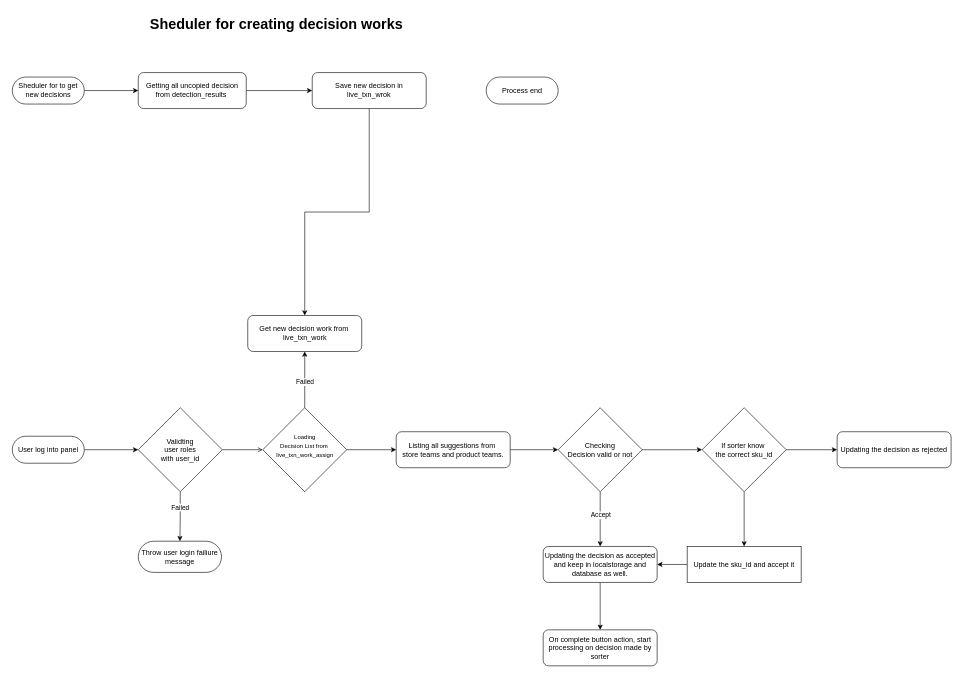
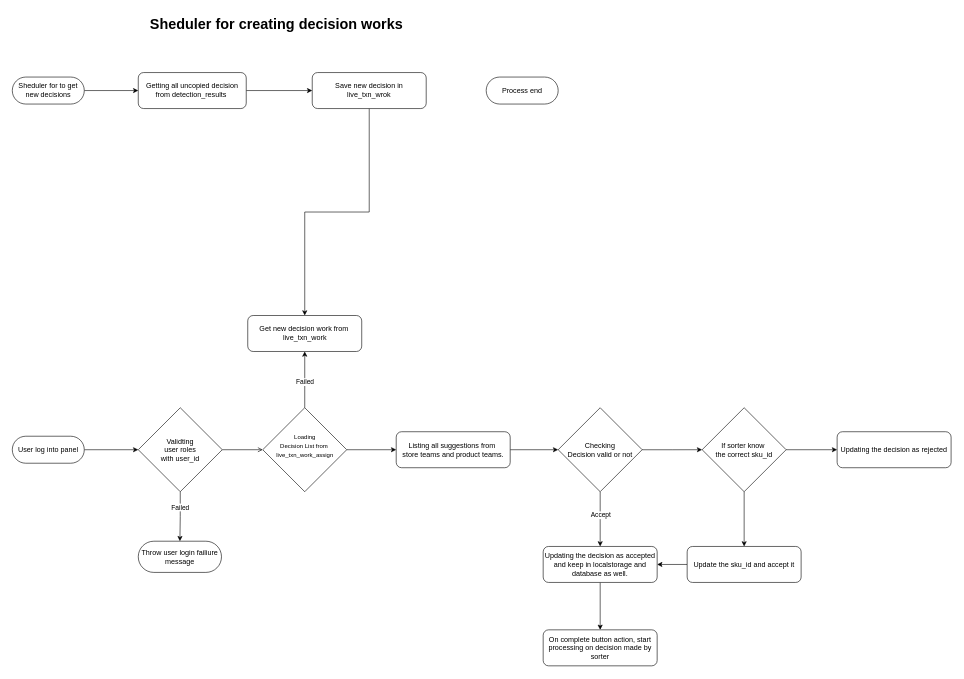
  <mxCell id="0" />
  <mxCell id="1" parent="0" />
  <mxCell id="2" value="" style="edgeStyle=orthogonalEdgeStyle;rounded=0;orthogonalLoop=1;jettySize=auto;html=1;" edge="1" parent="1" source="3" target="5"><mxGeometry relative="1" as="geometry" /></mxCell>
  <mxCell id="3" value="Getting all uncopied decision from detection_results&amp;nbsp;" style="rounded=1;whiteSpace=wrap;html=1;fontSize=12;glass=0;strokeWidth=1;shadow=0;" vertex="1" parent="1"><mxGeometry x="230" y="120" width="180" height="60" as="geometry" /></mxCell>
  <mxCell id="4" value="" style="edgeStyle=orthogonalEdgeStyle;rounded=0;orthogonalLoop=1;jettySize=auto;html=1;" edge="1" parent="1" source="5" target="17"><mxGeometry relative="1" as="geometry" /></mxCell>
  <mxCell id="5" value="Save new decision in live_txn_wrok" style="whiteSpace=wrap;html=1;rounded=1;glass=0;strokeWidth=1;shadow=0;" vertex="1" parent="1"><mxGeometry x="520" y="120" width="190" height="60" as="geometry" /></mxCell>
  <mxCell id="6" value="" style="edgeStyle=orthogonalEdgeStyle;rounded=0;orthogonalLoop=1;jettySize=auto;html=1;" edge="1" parent="1" source="7" target="3"><mxGeometry relative="1" as="geometry" /></mxCell>
  <mxCell id="7" value="Sheduler for to get new decisions" style="html=1;dashed=0;whiteSpace=wrap;shape=mxgraph.dfd.start" vertex="1" parent="1"><mxGeometry x="20" y="127.5" width="120" height="45" as="geometry" /></mxCell>
  <mxCell id="8" value="Process end" style="html=1;dashed=0;whiteSpace=wrap;shape=mxgraph.dfd.start" vertex="1" parent="1"><mxGeometry x="810" y="127.5" width="120" height="45" as="geometry" /></mxCell>
  <mxCell id="9" value="Sheduler for creating decision works" style="text;strokeColor=none;fillColor=none;html=1;fontSize=24;fontStyle=1;verticalAlign=middle;align=center;" vertex="1" parent="1"><mxGeometry x="410" y="20" width="100" height="40" as="geometry" /></mxCell>
  <mxCell id="10" value="" style="edgeStyle=orthogonalEdgeStyle;rounded=0;orthogonalLoop=1;jettySize=auto;html=1;" edge="1" parent="1" source="11" target="15"><mxGeometry relative="1" as="geometry" /></mxCell>
  <mxCell id="11" value="User log into panel" style="html=1;dashed=0;whiteSpace=wrap;shape=mxgraph.dfd.start" vertex="1" parent="1"><mxGeometry x="20" y="726.25" width="120" height="45" as="geometry" /></mxCell>
  <mxCell id="12" value="" style="edgeStyle=orthogonalEdgeStyle;rounded=0;orthogonalLoop=1;jettySize=auto;html=1;" edge="1" parent="1" source="15" target="16"><mxGeometry relative="1" as="geometry" /></mxCell>
  <mxCell id="13" value="Failed" style="edgeLabel;html=1;align=center;verticalAlign=middle;resizable=0;points=[];" vertex="1" connectable="0" parent="12"><mxGeometry x="-0.369" y="-1" relative="1" as="geometry"><mxPoint as="offset" /></mxGeometry></mxCell>
  <mxCell id="14" value="" style="edgeStyle=orthogonalEdgeStyle;rounded=0;orthogonalLoop=1;jettySize=auto;html=1;endArrow=open;" edge="1" parent="1" source="15" target="21"><mxGeometry relative="1" as="geometry" /></mxCell>
  <mxCell id="15" value="Validting &lt;br&gt;user roles&lt;br&gt;with user_id" style="rhombus;whiteSpace=wrap;html=1;dashed=0;" vertex="1" parent="1"><mxGeometry x="230" y="678.75" width="140" height="140" as="geometry" /></mxCell>
  <mxCell id="16" value="Throw user login failiure message" style="html=1;dashed=0;whiteSpace=wrap;shape=mxgraph.dfd.start" vertex="1" parent="1"><mxGeometry x="230" y="901.25" width="138.75" height="52.03" as="geometry" /></mxCell>
  <mxCell id="17" value="Get new decision work from&amp;nbsp;&lt;br&gt;live_txn_work" style="whiteSpace=wrap;html=1;rounded=1;glass=0;strokeWidth=1;shadow=0;" vertex="1" parent="1"><mxGeometry x="412.5" y="525" width="190" height="60" as="geometry" /></mxCell>
  <mxCell id="18" value="" style="edgeStyle=orthogonalEdgeStyle;rounded=0;orthogonalLoop=1;jettySize=auto;html=1;strokeColor=default;" edge="1" parent="1" source="21" target="17"><mxGeometry relative="1" as="geometry" /></mxCell>
  <mxCell id="19" value="Failed" style="edgeLabel;html=1;align=center;verticalAlign=middle;resizable=0;points=[];" vertex="1" connectable="0" parent="18"><mxGeometry x="-0.088" relative="1" as="geometry"><mxPoint as="offset" /></mxGeometry></mxCell>
  <mxCell id="20" value="" style="edgeStyle=orthogonalEdgeStyle;rounded=0;orthogonalLoop=1;jettySize=auto;html=1;" edge="1" parent="1" source="21" target="23"><mxGeometry relative="1" as="geometry" /></mxCell>
  <mxCell id="21" value="&lt;font style=&quot;font-size: 10px;&quot;&gt;Loading &lt;br&gt;Decision List from&amp;nbsp;&lt;br&gt;live_txn_work_assign&lt;br&gt;&lt;br&gt;&lt;/font&gt;" style="rhombus;whiteSpace=wrap;html=1;dashed=0;" vertex="1" parent="1"><mxGeometry x="437.5" y="678.75" width="140" height="140" as="geometry" /></mxCell>
  <mxCell id="22" value="" style="edgeStyle=orthogonalEdgeStyle;rounded=0;orthogonalLoop=1;jettySize=auto;html=1;" edge="1" parent="1" source="23" target="27"><mxGeometry relative="1" as="geometry" /></mxCell>
  <mxCell id="23" value="Listing all suggestions from&amp;nbsp;&lt;br&gt;store teams and product teams." style="whiteSpace=wrap;html=1;rounded=1;glass=0;strokeWidth=1;shadow=0;" vertex="1" parent="1"><mxGeometry x="660" y="718.75" width="190" height="60" as="geometry" /></mxCell>
  <mxCell id="24" value="" style="edgeStyle=orthogonalEdgeStyle;rounded=0;orthogonalLoop=1;jettySize=auto;html=1;" edge="1" parent="1" source="27" target="29"><mxGeometry relative="1" as="geometry" /></mxCell>
  <mxCell id="25" value="Accept" style="edgeLabel;html=1;align=center;verticalAlign=middle;resizable=0;points=[];" vertex="1" connectable="0" parent="24"><mxGeometry x="-0.14" relative="1" as="geometry"><mxPoint as="offset" /></mxGeometry></mxCell>
  <mxCell id="26" value="" style="edgeStyle=orthogonalEdgeStyle;rounded=0;orthogonalLoop=1;jettySize=auto;html=1;" edge="1" parent="1" source="27"><mxGeometry relative="1" as="geometry"><mxPoint x="1170" y="748.75" as="targetPoint" /></mxGeometry></mxCell>
  <mxCell id="27" value="Checking &lt;br&gt;Decision valid or not" style="rhombus;whiteSpace=wrap;html=1;dashed=0;" vertex="1" parent="1"><mxGeometry x="930" y="678.75" width="140" height="140" as="geometry" /></mxCell>
  <mxCell id="28" value="" style="edgeStyle=orthogonalEdgeStyle;rounded=0;orthogonalLoop=1;jettySize=auto;html=1;" edge="1" parent="1" source="29" target="36"><mxGeometry relative="1" as="geometry" /></mxCell>
  <mxCell id="29" value="Updating the decision as accepted and keep in localstorage and database as well." style="whiteSpace=wrap;html=1;rounded=1;glass=0;strokeWidth=1;shadow=0;" vertex="1" parent="1"><mxGeometry x="905" y="910" width="190" height="60" as="geometry" /></mxCell>
  <mxCell id="30" value="" style="edgeStyle=orthogonalEdgeStyle;rounded=0;orthogonalLoop=1;jettySize=auto;html=1;" edge="1" parent="1" source="32" target="34"><mxGeometry relative="1" as="geometry" /></mxCell>
  <mxCell id="31" value="" style="edgeStyle=orthogonalEdgeStyle;rounded=0;orthogonalLoop=1;jettySize=auto;html=1;" edge="1" parent="1" source="32" target="35"><mxGeometry relative="1" as="geometry" /></mxCell>
  <mxCell id="32" value="If sorter know&amp;nbsp;&lt;br&gt;the correct sku_id" style="rhombus;whiteSpace=wrap;html=1;dashed=0;" vertex="1" parent="1"><mxGeometry x="1170" y="678.75" width="140" height="140" as="geometry" /></mxCell>
  <mxCell id="33" value="" style="edgeStyle=orthogonalEdgeStyle;rounded=0;orthogonalLoop=1;jettySize=auto;html=1;" edge="1" parent="1" source="34" target="29"><mxGeometry relative="1" as="geometry" /></mxCell>
- <mxCell id="34" value="Update the sku_id and accept it" style="whiteSpace=wrap;html=1;glass=0;strokeWidth=1;shadow=0;rounded=0;" vertex="1" parent="1"><mxGeometry x="1145" y="910" width="190" height="60" as="geometry" /></mxCell>
+ <mxCell id="34" value="Update the sku_id and accept it" style="whiteSpace=wrap;html=1;rounded=1;glass=0;strokeWidth=1;shadow=0;" vertex="1" parent="1"><mxGeometry x="1145" y="910" width="190" height="60" as="geometry" /></mxCell>
  <mxCell id="35" value="Updating the decision as rejected" style="whiteSpace=wrap;html=1;rounded=1;glass=0;strokeWidth=1;shadow=0;" vertex="1" parent="1"><mxGeometry x="1395" y="718.75" width="190" height="60" as="geometry" /></mxCell>
  <mxCell id="36" value="On complete button action, start processing on decision made by sorter" style="whiteSpace=wrap;html=1;rounded=1;glass=0;strokeWidth=1;shadow=0;" vertex="1" parent="1"><mxGeometry x="905" y="1049" width="190" height="60" as="geometry" /></mxCell>
